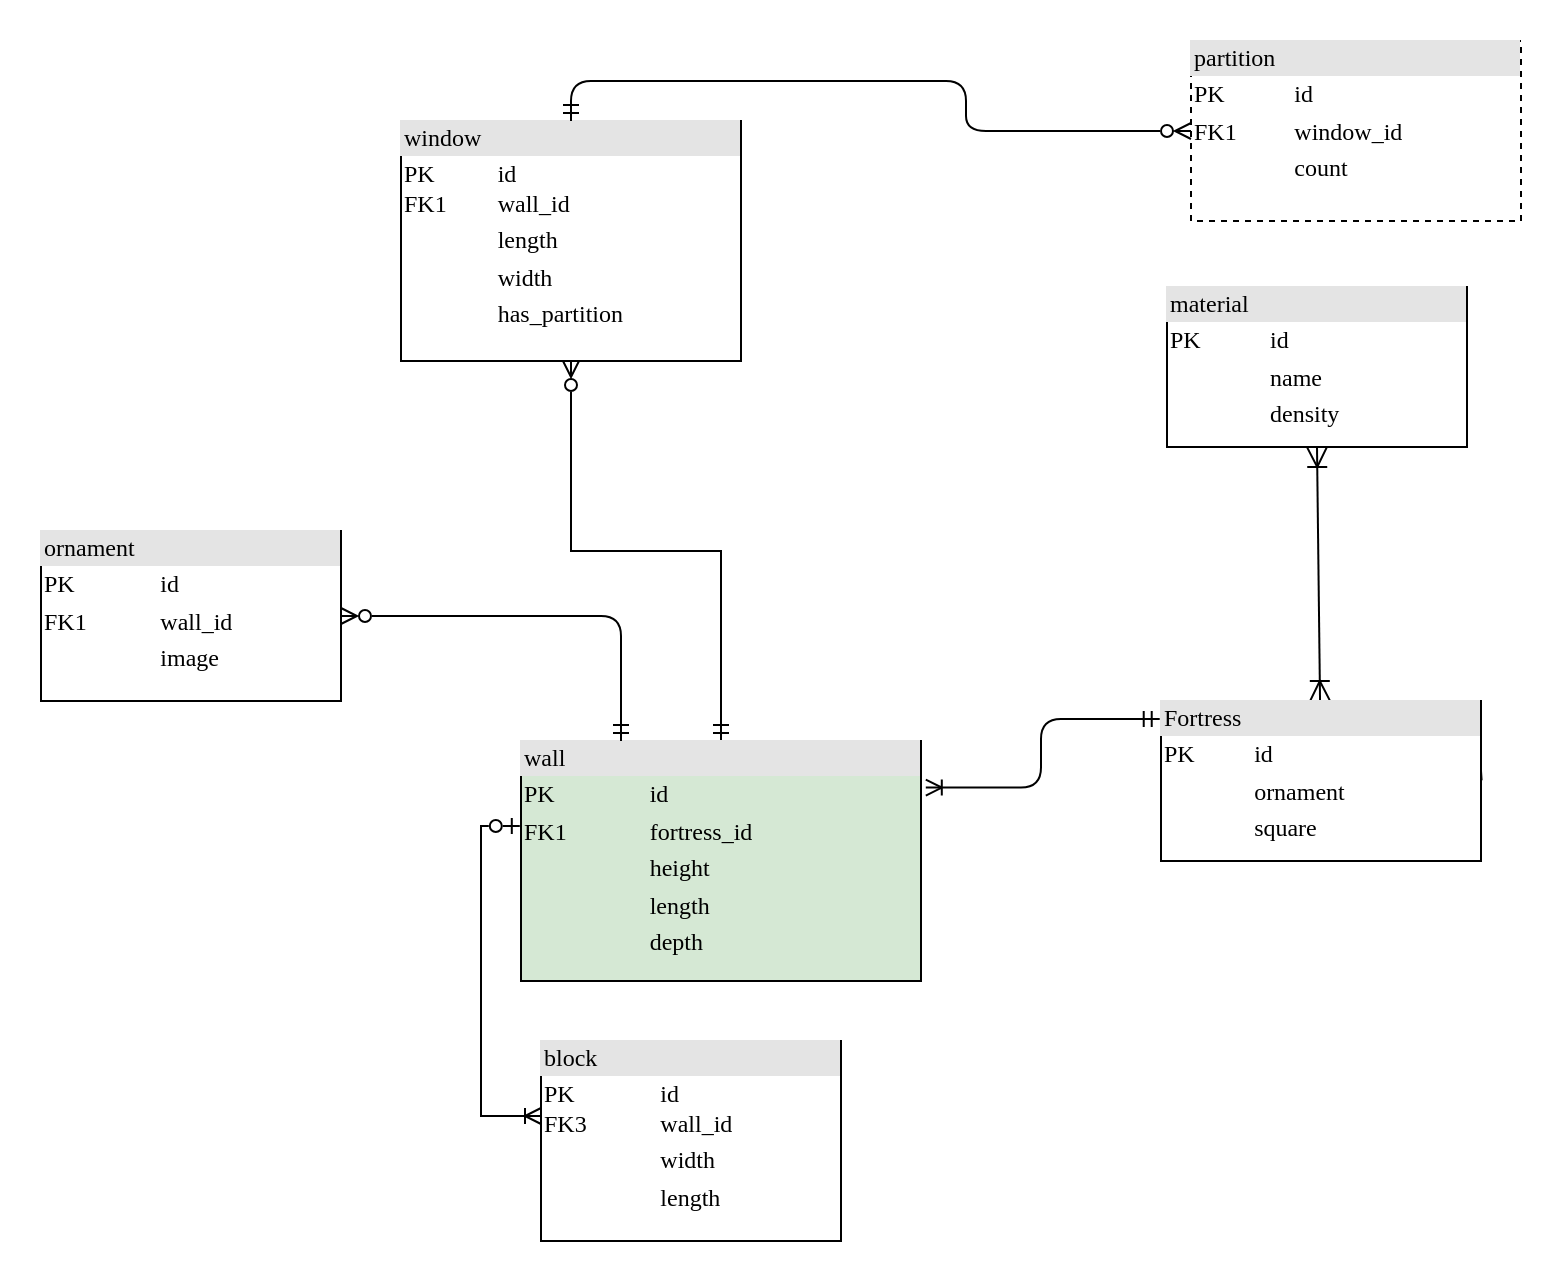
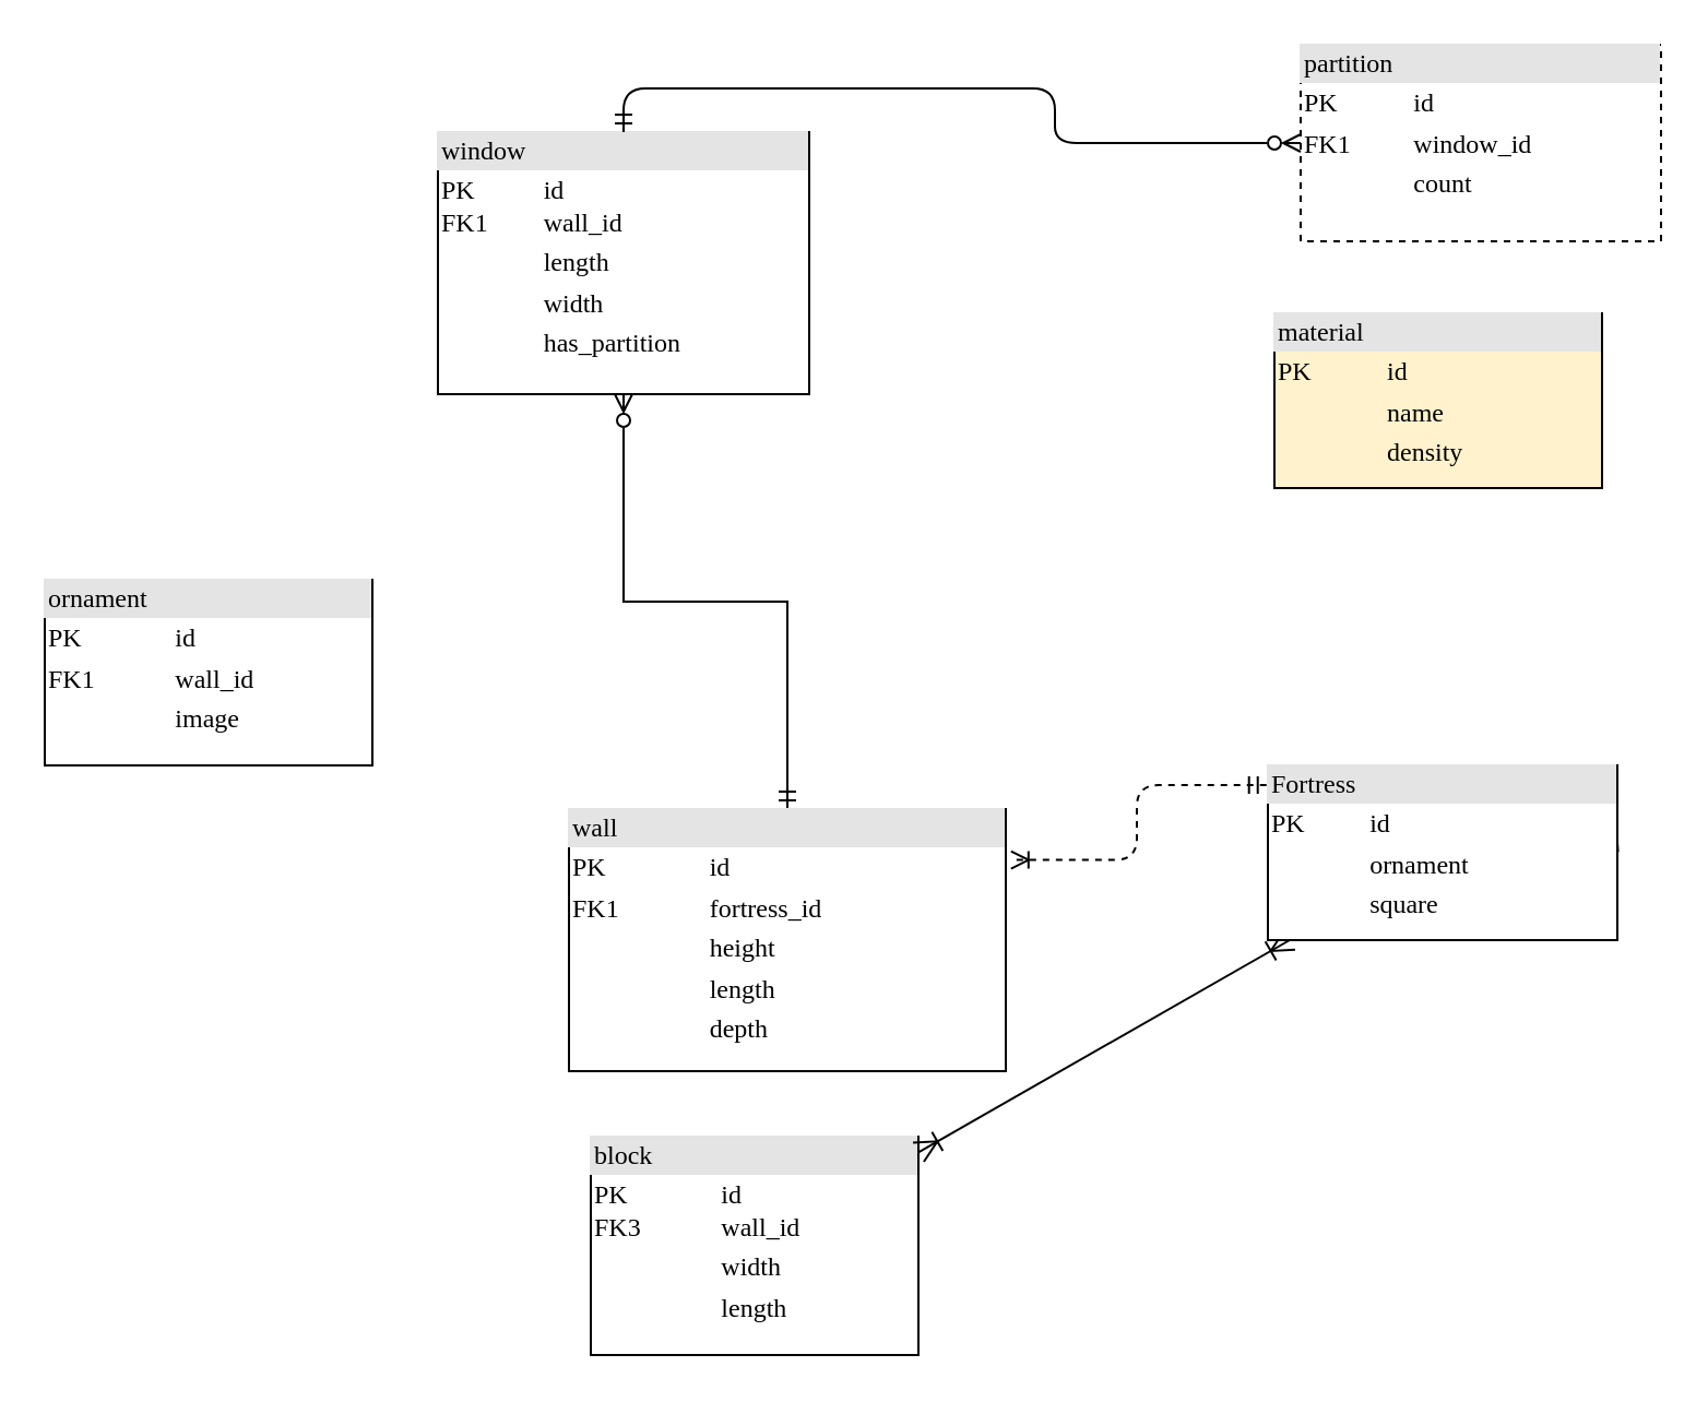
  <mxCell id="0" />
  <mxCell id="1" parent="0" />
- <mxCell id="2" style="edgeStyle=orthogonalEdgeStyle;html=1;exitX=-0.004;exitY=0.113;entryX=1.012;entryY=0.194;labelBackgroundColor=none;startArrow=ERmandOne;endArrow=ERoneToMany;fontFamily=Verdana;fontSize=12;align=left;startFill=0;endFill=0;exitDx=0;exitDy=0;entryDx=0;entryDy=0;entryPerimeter=0;exitPerimeter=0;" edge="1" parent="1" source="6" target="9"><mxGeometry relative="1" as="geometry" /></mxCell>
+ <mxCell id="2" style="edgeStyle=orthogonalEdgeStyle;html=1;exitX=-0.004;exitY=0.113;entryX=1.012;entryY=0.194;labelBackgroundColor=none;startArrow=ERmandOne;endArrow=ERoneToMany;fontFamily=Verdana;fontSize=12;align=left;startFill=0;endFill=0;exitDx=0;exitDy=0;entryDx=0;entryDy=0;entryPerimeter=0;exitPerimeter=0;dashed=1;" edge="1" parent="1" source="6" target="9"><mxGeometry relative="1" as="geometry" /></mxCell>
  <mxCell id="3" value="&lt;div style=&quot;box-sizing: border-box ; width: 100% ; background: #e4e4e4 ; padding: 2px&quot;&gt;block&lt;/div&gt;&lt;table style=&quot;width: 100% ; font-size: 1em&quot; cellpadding=&quot;2&quot; cellspacing=&quot;0&quot;&gt;&lt;tbody&gt;&lt;tr&gt;&lt;td&gt;PK&lt;br&gt;FK3&lt;/td&gt;&lt;td&gt;id&lt;br&gt;wall_id&lt;/td&gt;&lt;/tr&gt;&lt;tr&gt;&lt;td&gt;&lt;br&gt;&lt;/td&gt;&lt;td&gt;width&lt;/td&gt;&lt;/tr&gt;&lt;tr&gt;&lt;td&gt;&lt;br&gt;&lt;/td&gt;&lt;td&gt;length&lt;br&gt;&lt;/td&gt;&lt;/tr&gt;&lt;/tbody&gt;&lt;/table&gt;" style="verticalAlign=top;align=left;overflow=fill;html=1;rounded=0;shadow=0;comic=0;labelBackgroundColor=none;strokeWidth=1;fontFamily=Verdana;fontSize=12" vertex="1" parent="1"><mxGeometry x="270" y="520" width="150" height="100" as="geometry" /></mxCell>
  <mxCell id="4" style="edgeStyle=none;rounded=0;orthogonalLoop=1;jettySize=auto;html=1;fontSize=12;endArrow=ERmandOne;endFill=0;startSize=8;endSize=8;" edge="1" parent="1" source="6"><mxGeometry relative="1" as="geometry"><mxPoint x="730" y="385.333" as="targetPoint" /></mxGeometry></mxCell>
- <mxCell id="5" style="edgeStyle=none;curved=1;rounded=0;orthogonalLoop=1;jettySize=auto;html=1;entryX=0.5;entryY=1;entryDx=0;entryDy=0;fontSize=12;startSize=8;endSize=8;endArrow=ERoneToMany;endFill=0;startArrow=ERoneToMany;startFill=0;" edge="1" parent="1" source="6" target="17"><mxGeometry relative="1" as="geometry" /></mxCell>
+ <mxCell id="5" style="edgeStyle=none;curved=1;rounded=0;orthogonalLoop=1;jettySize=auto;html=1;fontSize=12;startSize=8;endSize=8;endArrow=ERoneToMany;endFill=0;startArrow=ERoneToMany;startFill=0;" edge="1" parent="1" source="6" target="3"><mxGeometry relative="1" as="geometry" /></mxCell>
  <mxCell id="6" value="&lt;div style=&quot;box-sizing: border-box ; width: 100% ; background: #e4e4e4 ; padding: 2px&quot;&gt;Fortress&lt;/div&gt;&lt;table style=&quot;width: 100% ; font-size: 1em&quot; cellpadding=&quot;2&quot; cellspacing=&quot;0&quot;&gt;&lt;tbody&gt;&lt;tr&gt;&lt;td&gt;PK&lt;/td&gt;&lt;td&gt;id&lt;/td&gt;&lt;/tr&gt;&lt;tr&gt;&lt;td&gt;&lt;br&gt;&lt;/td&gt;&lt;td&gt;ornament&lt;/td&gt;&lt;/tr&gt;&lt;tr&gt;&lt;td&gt;&lt;br&gt;&lt;/td&gt;&lt;td&gt;square&lt;/td&gt;&lt;/tr&gt;&lt;/tbody&gt;&lt;/table&gt;" style="verticalAlign=top;align=left;overflow=fill;html=1;rounded=0;shadow=0;comic=0;labelBackgroundColor=none;strokeWidth=1;fontFamily=Verdana;fontSize=12" vertex="1" parent="1"><mxGeometry x="580" y="350" width="160" height="80" as="geometry" /></mxCell>
- <mxCell id="7" style="edgeStyle=orthogonalEdgeStyle;rounded=0;orthogonalLoop=1;jettySize=auto;html=1;entryX=0;entryY=0.375;entryDx=0;entryDy=0;entryPerimeter=0;startArrow=ERzeroToOne;startFill=0;endArrow=ERoneToMany;endFill=0;exitX=-0.003;exitY=0.354;exitDx=0;exitDy=0;exitPerimeter=0;" edge="1" parent="1" source="9" target="3"><mxGeometry relative="1" as="geometry" /></mxCell>
  <mxCell id="8" style="edgeStyle=orthogonalEdgeStyle;rounded=0;orthogonalLoop=1;jettySize=auto;html=1;entryX=0.5;entryY=1;entryDx=0;entryDy=0;startArrow=ERmandOne;startFill=0;endArrow=ERzeroToMany;endFill=0;" edge="1" parent="1" source="9" target="10"><mxGeometry relative="1" as="geometry" /></mxCell>
- <mxCell id="9" value="&lt;div style=&quot;box-sizing: border-box ; width: 100% ; background: #e4e4e4 ; padding: 2px&quot;&gt;wall&lt;/div&gt;&lt;table style=&quot;width: 100% ; font-size: 1em&quot; cellpadding=&quot;2&quot; cellspacing=&quot;0&quot;&gt;&lt;tbody&gt;&lt;tr&gt;&lt;td&gt;PK&lt;br&gt;&lt;/td&gt;&lt;td&gt;id&lt;br&gt;&lt;/td&gt;&lt;/tr&gt;&lt;tr&gt;&lt;td&gt;FK1&lt;/td&gt;&lt;td&gt;fortress_id&lt;/td&gt;&lt;/tr&gt;&lt;tr&gt;&lt;td&gt;&lt;br&gt;&lt;/td&gt;&lt;td&gt;height&lt;/td&gt;&lt;/tr&gt;&lt;tr&gt;&lt;td&gt;&lt;br&gt;&lt;/td&gt;&lt;td&gt;length&lt;/td&gt;&lt;/tr&gt;&lt;tr&gt;&lt;td&gt;&lt;br&gt;&lt;/td&gt;&lt;td&gt;depth&lt;/td&gt;&lt;/tr&gt;&lt;/tbody&gt;&lt;/table&gt;" style="verticalAlign=top;align=left;overflow=fill;html=1;rounded=0;shadow=0;comic=0;labelBackgroundColor=none;strokeWidth=1;fontFamily=Verdana;fontSize=12;fillColor=#d5e8d4;" vertex="1" parent="1"><mxGeometry x="260" y="370" width="200" height="120" as="geometry" /></mxCell>
+ <mxCell id="9" value="&lt;div style=&quot;box-sizing: border-box ; width: 100% ; background: #e4e4e4 ; padding: 2px&quot;&gt;wall&lt;/div&gt;&lt;table style=&quot;width: 100% ; font-size: 1em&quot; cellpadding=&quot;2&quot; cellspacing=&quot;0&quot;&gt;&lt;tbody&gt;&lt;tr&gt;&lt;td&gt;PK&lt;br&gt;&lt;/td&gt;&lt;td&gt;id&lt;br&gt;&lt;/td&gt;&lt;/tr&gt;&lt;tr&gt;&lt;td&gt;FK1&lt;/td&gt;&lt;td&gt;fortress_id&lt;/td&gt;&lt;/tr&gt;&lt;tr&gt;&lt;td&gt;&lt;br&gt;&lt;/td&gt;&lt;td&gt;height&lt;/td&gt;&lt;/tr&gt;&lt;tr&gt;&lt;td&gt;&lt;br&gt;&lt;/td&gt;&lt;td&gt;length&lt;/td&gt;&lt;/tr&gt;&lt;tr&gt;&lt;td&gt;&lt;br&gt;&lt;/td&gt;&lt;td&gt;depth&lt;/td&gt;&lt;/tr&gt;&lt;/tbody&gt;&lt;/table&gt;" style="verticalAlign=top;align=left;overflow=fill;html=1;rounded=0;shadow=0;comic=0;labelBackgroundColor=none;strokeWidth=1;fontFamily=Verdana;fontSize=12" vertex="1" parent="1"><mxGeometry x="260" y="370" width="200" height="120" as="geometry" /></mxCell>
  <mxCell id="10" value="&lt;div style=&quot;box-sizing: border-box ; width: 100% ; background: #e4e4e4 ; padding: 2px&quot;&gt;window&lt;/div&gt;&lt;table style=&quot;width: 100% ; font-size: 1em&quot; cellpadding=&quot;2&quot; cellspacing=&quot;0&quot;&gt;&lt;tbody&gt;&lt;tr&gt;&lt;td&gt;PK&lt;br&gt;FK1&lt;/td&gt;&lt;td&gt;id&lt;br&gt;wall_id&lt;/td&gt;&lt;/tr&gt;&lt;tr&gt;&lt;td&gt;&lt;br&gt;&lt;/td&gt;&lt;td&gt;length&lt;br&gt;&lt;/td&gt;&lt;/tr&gt;&lt;tr&gt;&lt;td&gt;&lt;br&gt;&lt;/td&gt;&lt;td&gt;width&lt;/td&gt;&lt;/tr&gt;&lt;tr&gt;&lt;td&gt;&lt;br&gt;&lt;/td&gt;&lt;td&gt;has_partition&lt;br&gt;&lt;/td&gt;&lt;/tr&gt;&lt;tr&gt;&lt;td&gt;&lt;br&gt;&lt;/td&gt;&lt;td&gt;&lt;br&gt;&lt;br&gt;&lt;br&gt;&lt;/td&gt;&lt;/tr&gt;&lt;/tbody&gt;&lt;/table&gt;" style="verticalAlign=top;align=left;overflow=fill;html=1;rounded=0;shadow=0;comic=0;labelBackgroundColor=none;strokeWidth=1;fontFamily=Verdana;fontSize=12;" vertex="1" parent="1"><mxGeometry x="200" y="60" width="170" height="120" as="geometry" /></mxCell>
  <mxCell id="11" style="edgeStyle=none;curved=1;rounded=0;orthogonalLoop=1;jettySize=auto;html=1;exitX=0.5;exitY=1;exitDx=0;exitDy=0;fontSize=12;startSize=8;endSize=8;" edge="1" parent="1" source="6" target="6"><mxGeometry relative="1" as="geometry" /></mxCell>
  <mxCell id="12" value="&lt;div style=&quot;box-sizing: border-box ; width: 100% ; background: #e4e4e4 ; padding: 2px&quot;&gt;partition&lt;/div&gt;&lt;table style=&quot;width: 100% ; font-size: 1em&quot; cellpadding=&quot;2&quot; cellspacing=&quot;0&quot;&gt;&lt;tbody&gt;&lt;tr&gt;&lt;td&gt;PK&lt;/td&gt;&lt;td&gt;id&lt;/td&gt;&lt;/tr&gt;&lt;tr&gt;&lt;td&gt;FK1&lt;/td&gt;&lt;td&gt;window_id&lt;/td&gt;&lt;/tr&gt;&lt;tr&gt;&lt;td&gt;&lt;br&gt;&lt;/td&gt;&lt;td&gt;count&lt;/td&gt;&lt;/tr&gt;&lt;/tbody&gt;&lt;/table&gt;" style="verticalAlign=top;align=left;overflow=fill;html=1;rounded=0;shadow=0;comic=0;labelBackgroundColor=none;strokeWidth=1;fontFamily=Verdana;fontSize=12;dashed=1;" vertex="1" parent="1"><mxGeometry x="595" y="20" width="165" height="90" as="geometry" /></mxCell>
  <mxCell id="13" style="edgeStyle=orthogonalEdgeStyle;rounded=1;orthogonalLoop=1;jettySize=auto;html=1;entryX=0;entryY=0.5;entryDx=0;entryDy=0;startArrow=ERmandOne;startFill=0;endArrow=ERzeroToMany;endFill=0;exitX=0.5;exitY=0;exitDx=0;exitDy=0;" edge="1" parent="1" source="10" target="12"><mxGeometry relative="1" as="geometry"><mxPoint x="380" y="360" as="sourcePoint" /><mxPoint x="380" y="280" as="targetPoint" /></mxGeometry></mxCell>
  <mxCell id="14" value="&lt;div style=&quot;box-sizing: border-box ; width: 100% ; background: #e4e4e4 ; padding: 2px&quot;&gt;ornament&lt;/div&gt;&lt;table style=&quot;width: 100% ; font-size: 1em&quot; cellpadding=&quot;2&quot; cellspacing=&quot;0&quot;&gt;&lt;tbody&gt;&lt;tr&gt;&lt;td&gt;PK&lt;/td&gt;&lt;td&gt;id&lt;/td&gt;&lt;/tr&gt;&lt;tr&gt;&lt;td&gt;FK1&lt;/td&gt;&lt;td&gt;wall_id&lt;br&gt;&lt;/td&gt;&lt;/tr&gt;&lt;tr&gt;&lt;td&gt;&lt;br&gt;&lt;/td&gt;&lt;td&gt;image&lt;/td&gt;&lt;/tr&gt;&lt;/tbody&gt;&lt;/table&gt;" style="verticalAlign=top;align=left;overflow=fill;html=1;rounded=0;shadow=0;comic=0;labelBackgroundColor=none;strokeWidth=1;fontFamily=Verdana;fontSize=12" vertex="1" parent="1"><mxGeometry x="20" y="265" width="150" height="85" as="geometry" /></mxCell>
- <mxCell id="15" style="edgeStyle=orthogonalEdgeStyle;rounded=1;orthogonalLoop=1;jettySize=auto;html=1;entryX=0.25;entryY=0;entryDx=0;entryDy=0;startArrow=ERzeroToMany;startFill=0;endArrow=ERmandOne;endFill=0;exitX=1;exitY=0.5;exitDx=0;exitDy=0;" edge="1" parent="1" source="14" target="9"><mxGeometry relative="1" as="geometry"><mxPoint x="80" y="125" as="sourcePoint" /><mxPoint x="305" as="targetPoint" y="40" /></mxGeometry></mxCell>
  <mxCell id="16" style="edgeStyle=none;curved=1;rounded=0;orthogonalLoop=1;jettySize=auto;html=1;entryX=1;entryY=0.25;entryDx=0;entryDy=0;fontSize=12;startSize=8;endSize=8;startArrow=ERone;startFill=0;endArrow=ERone;endFill=0;" edge="1" parent="1" source="17"><mxGeometry relative="1" as="geometry"><mxPoint x="620" y="202.25" as="targetPoint" /></mxGeometry></mxCell>
- <mxCell id="17" value="&lt;div style=&quot;box-sizing: border-box ; width: 100% ; background: #e4e4e4 ; padding: 2px&quot;&gt;material&lt;/div&gt;&lt;table style=&quot;width: 100% ; font-size: 1em&quot; cellpadding=&quot;2&quot; cellspacing=&quot;0&quot;&gt;&lt;tbody&gt;&lt;tr&gt;&lt;td&gt;PK&lt;/td&gt;&lt;td&gt;id&lt;/td&gt;&lt;/tr&gt;&lt;tr&gt;&lt;td&gt;&lt;br&gt;&lt;/td&gt;&lt;td&gt;name&lt;/td&gt;&lt;/tr&gt;&lt;tr&gt;&lt;td&gt;&lt;br&gt;&lt;/td&gt;&lt;td&gt;density&lt;br&gt;&lt;/td&gt;&lt;/tr&gt;&lt;/tbody&gt;&lt;/table&gt;" style="verticalAlign=top;align=left;overflow=fill;html=1;rounded=0;shadow=0;comic=0;labelBackgroundColor=none;strokeWidth=1;fontFamily=Verdana;fontSize=12" vertex="1" parent="1"><mxGeometry x="583" y="143" width="150" height="80" as="geometry" /></mxCell>
+ <mxCell id="17" value="&lt;div style=&quot;box-sizing: border-box ; width: 100% ; background: #e4e4e4 ; padding: 2px&quot;&gt;material&lt;/div&gt;&lt;table style=&quot;width: 100% ; font-size: 1em&quot; cellpadding=&quot;2&quot; cellspacing=&quot;0&quot;&gt;&lt;tbody&gt;&lt;tr&gt;&lt;td&gt;PK&lt;/td&gt;&lt;td&gt;id&lt;/td&gt;&lt;/tr&gt;&lt;tr&gt;&lt;td&gt;&lt;br&gt;&lt;/td&gt;&lt;td&gt;name&lt;/td&gt;&lt;/tr&gt;&lt;tr&gt;&lt;td&gt;&lt;br&gt;&lt;/td&gt;&lt;td&gt;density&lt;br&gt;&lt;/td&gt;&lt;/tr&gt;&lt;/tbody&gt;&lt;/table&gt;" style="verticalAlign=top;align=left;overflow=fill;html=1;rounded=0;shadow=0;comic=0;labelBackgroundColor=none;strokeWidth=1;fontFamily=Verdana;fontSize=12;fillColor=#fff2cc;" vertex="1" parent="1"><mxGeometry x="583" y="143" width="150" height="80" as="geometry" /></mxCell>
